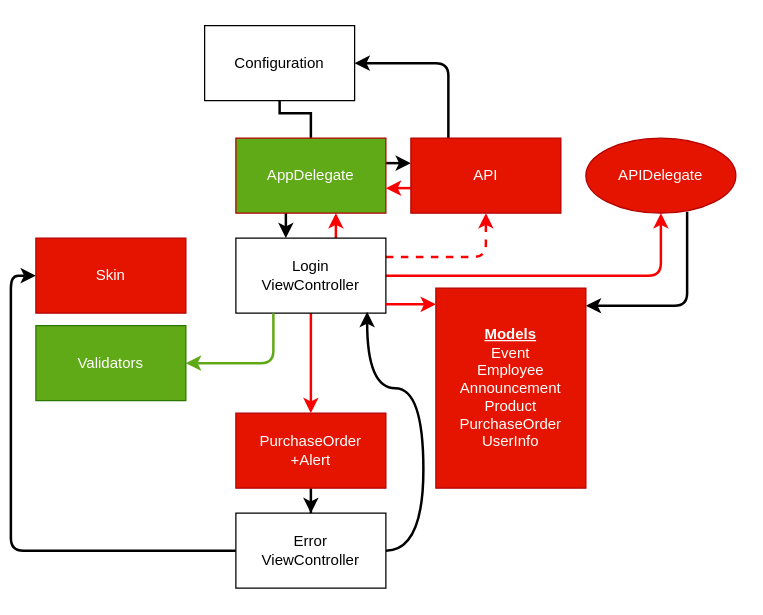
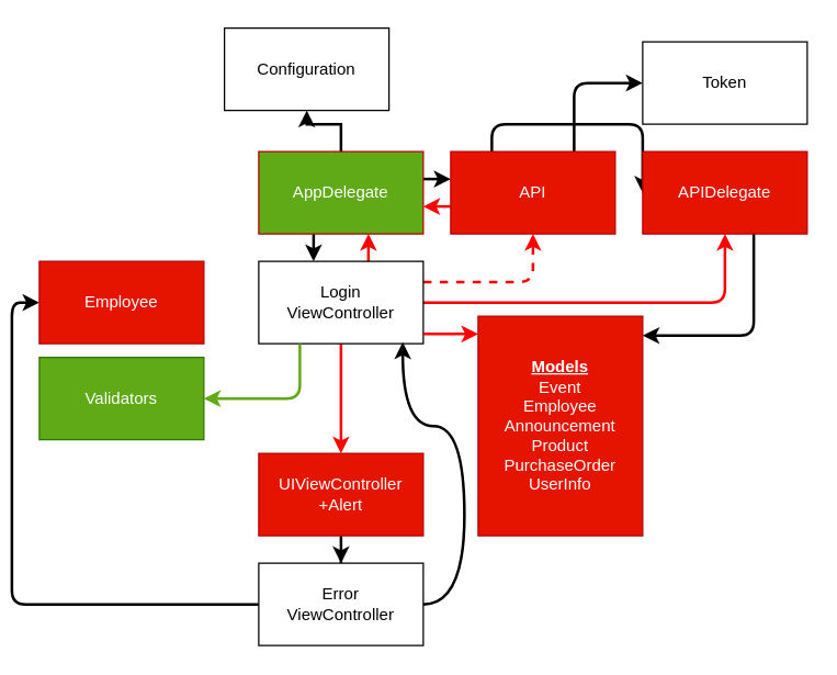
  <mxCell id="0" />
  <mxCell id="1" parent="0" />
  <mxCell id="2" value="" style="edgeStyle=orthogonalEdgeStyle;rounded=0;orthogonalLoop=1;jettySize=auto;html=1;strokeColor=#fa0000;strokeWidth=2;" parent="1" edge="1"><mxGeometry relative="1" as="geometry"><mxPoint x="260" y="190" as="sourcePoint" /><mxPoint x="260" y="170" as="targetPoint" /></mxGeometry></mxCell>
  <mxCell id="3" style="edgeStyle=orthogonalEdgeStyle;rounded=1;orthogonalLoop=1;jettySize=auto;html=1;entryX=0.5;entryY=1;entryDx=0;entryDy=0;curved=0;strokeColor=#fa0000;exitX=1;exitY=0.25;exitDx=0;exitDy=0;strokeWidth=2;dashed=1;" parent="1" source="6" target="14" edge="1"><mxGeometry relative="1" as="geometry" /></mxCell>
  <mxCell id="4" value="" style="edgeStyle=orthogonalEdgeStyle;rounded=0;orthogonalLoop=1;jettySize=auto;html=1;strokeWidth=2;strokeColor=#fa0000;" parent="1" edge="1"><mxGeometry relative="1" as="geometry"><mxPoint x="240" y="250" as="sourcePoint" /><mxPoint x="240" y="330" as="targetPoint" /></mxGeometry></mxCell>
  <mxCell id="5" value="" style="edgeStyle=orthogonalEdgeStyle;rounded=1;orthogonalLoop=1;jettySize=auto;html=1;curved=0;exitX=1;exitY=0.5;exitDx=0;exitDy=0;strokeColor=#fa0000;strokeWidth=2;" edge="1" parent="1" source="6" target="21"><mxGeometry relative="1" as="geometry" /></mxCell>
  <mxCell id="6" value="Login&lt;br&gt;ViewController" style="rounded=0;whiteSpace=wrap;html=1;" parent="1" vertex="1"><mxGeometry x="180" y="190" width="120" height="60" as="geometry" /></mxCell>
  <mxCell id="7" value="" style="edgeStyle=orthogonalEdgeStyle;rounded=0;orthogonalLoop=1;jettySize=auto;html=1;strokeWidth=2;" parent="1" edge="1"><mxGeometry relative="1" as="geometry"><mxPoint x="300" y="130" as="sourcePoint" /><mxPoint x="320" y="130" as="targetPoint" /></mxGeometry></mxCell>
  <mxCell id="8" style="edgeStyle=orthogonalEdgeStyle;rounded=0;orthogonalLoop=1;jettySize=auto;html=1;entryX=0.25;entryY=0;entryDx=0;entryDy=0;exitX=0.25;exitY=1;exitDx=0;exitDy=0;strokeWidth=2;" edge="1" parent="1"><mxGeometry relative="1" as="geometry"><mxPoint x="220" y="170" as="sourcePoint" /><mxPoint x="220" y="190" as="targetPoint" /></mxGeometry></mxCell>
- <mxCell id="9" style="edgeStyle=orthogonalEdgeStyle;rounded=0;orthogonalLoop=1;jettySize=auto;html=1;entryX=0.5;entryY=1;entryDx=0;entryDy=0;strokeWidth=2;endArrow=none;" edge="1" parent="1" source="10" target="24"><mxGeometry relative="1" as="geometry" /></mxCell>
+ <mxCell id="9" style="edgeStyle=orthogonalEdgeStyle;rounded=0;orthogonalLoop=1;jettySize=auto;html=1;entryX=0.5;entryY=1;entryDx=0;entryDy=0;strokeWidth=2;" edge="1" parent="1" source="10" target="24"><mxGeometry relative="1" as="geometry" /></mxCell>
  <mxCell id="10" value="AppDelegate" style="rounded=0;whiteSpace=wrap;html=1;fillColor=#60a917;fontColor=#ffffff;strokeColor=#B20000;" parent="1" vertex="1"><mxGeometry x="180" y="110" width="120" height="60" as="geometry" /></mxCell>
  <mxCell id="11" style="edgeStyle=orthogonalEdgeStyle;rounded=0;orthogonalLoop=1;jettySize=auto;html=1;entryX=1;entryY=0.5;entryDx=0;entryDy=0;strokeColor=#f90101;strokeWidth=2;" edge="1" parent="1"><mxGeometry relative="1" as="geometry"><mxPoint x="320" y="150" as="sourcePoint" /><mxPoint x="300" y="150" as="targetPoint" /></mxGeometry></mxCell>
- <mxCell id="13" style="edgeStyle=orthogonalEdgeStyle;rounded=1;orthogonalLoop=1;jettySize=auto;html=1;entryX=1;entryY=0.5;entryDx=0;entryDy=0;exitX=0.25;exitY=0;exitDx=0;exitDy=0;curved=0;strokeWidth=2;" edge="1" parent="1" source="14" target="24"><mxGeometry relative="1" as="geometry" /></mxCell>
+ <mxCell id="12" value="" style="edgeStyle=orthogonalEdgeStyle;rounded=1;orthogonalLoop=1;jettySize=auto;html=1;entryX=0;entryY=0.5;entryDx=0;entryDy=0;exitX=0.75;exitY=0;exitDx=0;exitDy=0;curved=0;strokeWidth=2;" edge="1" parent="1" source="14" target="25"><mxGeometry relative="1" as="geometry" /></mxCell>
+ <mxCell id="13" style="edgeStyle=orthogonalEdgeStyle;rounded=1;orthogonalLoop=1;jettySize=auto;html=1;exitX=0.25;exitY=0;exitDx=0;exitDy=0;curved=0;strokeWidth=2;" edge="1" parent="1" source="14" target="21"><mxGeometry relative="1" as="geometry" /></mxCell>
  <mxCell id="14" value="API" style="rounded=0;whiteSpace=wrap;html=1;fillColor=#e51400;fontColor=#ffffff;strokeColor=#B20000;" parent="1" vertex="1"><mxGeometry x="320" y="110" width="120" height="60" as="geometry" /></mxCell>
- <mxCell id="15" value="Skin" style="whiteSpace=wrap;html=1;rounded=0;fillColor=#e51400;fontColor=#ffffff;strokeColor=#B20000;" parent="1" vertex="1"><mxGeometry x="20" y="190" width="120" height="60" as="geometry" /></mxCell>
+ <mxCell id="15" value="Employee" style="whiteSpace=wrap;html=1;rounded=0;fillColor=#e51400;fontColor=#ffffff;strokeColor=#B20000;" parent="1" vertex="1"><mxGeometry x="20" y="190" width="120" height="60" as="geometry" /></mxCell>
  <mxCell id="16" value="" style="edgeStyle=orthogonalEdgeStyle;rounded=0;orthogonalLoop=1;jettySize=auto;html=1;strokeWidth=2;" edge="1" parent="1" source="17" target="28"><mxGeometry relative="1" as="geometry" /></mxCell>
- <mxCell id="17" value="PurchaseOrder&lt;br&gt;+Alert" style="rounded=0;whiteSpace=wrap;html=1;fillColor=#e51400;fontColor=#ffffff;strokeColor=#B20000;" parent="1" vertex="1"><mxGeometry x="180" y="330" width="120" height="60" as="geometry" /></mxCell>
+ <mxCell id="17" value="UIViewController&lt;br&gt;+Alert" style="rounded=0;whiteSpace=wrap;html=1;fillColor=#e51400;fontColor=#ffffff;strokeColor=#B20000;" parent="1" vertex="1"><mxGeometry x="180" y="330" width="120" height="60" as="geometry" /></mxCell>
  <mxCell id="18" style="edgeStyle=orthogonalEdgeStyle;rounded=1;orthogonalLoop=1;jettySize=auto;html=1;curved=0;exitX=0.25;exitY=1;exitDx=0;exitDy=0;entryX=1;entryY=0.5;entryDx=0;entryDy=0;strokeColor=#60a916;strokeWidth=2;" parent="1" source="6" target="19" edge="1"><mxGeometry relative="1" as="geometry" /></mxCell>
  <mxCell id="19" value="Validators" style="rounded=0;whiteSpace=wrap;html=1;strokeColor=#2D7600;fillColor=#60a917;fontColor=#ffffff;" parent="1" vertex="1"><mxGeometry x="20" y="260" width="120" height="60" as="geometry" /></mxCell>
  <mxCell id="20" style="edgeStyle=orthogonalEdgeStyle;rounded=1;orthogonalLoop=1;jettySize=auto;html=1;entryX=1;entryY=0.088;entryDx=0;entryDy=0;exitX=0.675;exitY=0.983;exitDx=0;exitDy=0;curved=0;entryPerimeter=0;exitPerimeter=0;strokeWidth=2;" edge="1" parent="1" source="21" target="22"><mxGeometry relative="1" as="geometry" /></mxCell>
- <mxCell id="21" value="APIDelegate" style="ellipse;whiteSpace=wrap;html=1;fillColor=#e51400;fontColor=#ffffff;strokeColor=#B20000;" vertex="1" parent="1"><mxGeometry x="460" y="110" width="120" height="60" as="geometry" /></mxCell>
+ <mxCell id="21" value="APIDelegate" style="whiteSpace=wrap;html=1;rounded=0;fillColor=#e51400;fontColor=#ffffff;strokeColor=#B20000;" vertex="1" parent="1"><mxGeometry x="460" y="110" width="120" height="60" as="geometry" /></mxCell>
  <mxCell id="22" value="&lt;b&gt;&lt;u&gt;Models&lt;/u&gt;&lt;/b&gt;&lt;br&gt;Event&lt;br&gt;Employee&lt;br&gt;Announcement&lt;br&gt;Product&lt;br&gt;PurchaseOrder&lt;br&gt;UserInfo" style="whiteSpace=wrap;html=1;rounded=0;fillColor=#e51400;strokeColor=#B20000;fontColor=#ffffff;" vertex="1" parent="1"><mxGeometry x="340" y="230" width="120" height="160" as="geometry" /></mxCell>
  <mxCell id="23" style="edgeStyle=orthogonalEdgeStyle;rounded=0;orthogonalLoop=1;jettySize=auto;html=1;entryX=0;entryY=0.081;entryDx=0;entryDy=0;entryPerimeter=0;exitX=1;exitY=0.883;exitDx=0;exitDy=0;exitPerimeter=0;strokeColor=#fa0000;strokeWidth=2;" edge="1" parent="1" source="6" target="22"><mxGeometry relative="1" as="geometry" /></mxCell>
  <mxCell id="24" value="Configuration" style="whiteSpace=wrap;html=1;rounded=0;" vertex="1" parent="1"><mxGeometry x="155" y="20" width="120" height="60" as="geometry" /></mxCell>
+ <mxCell id="25" value="Token" style="whiteSpace=wrap;html=1;rounded=0;" vertex="1" parent="1"><mxGeometry x="460" y="30" width="120" height="60" as="geometry" /></mxCell>
  <mxCell id="26" style="edgeStyle=orthogonalEdgeStyle;rounded=0;orthogonalLoop=1;jettySize=auto;html=1;entryX=0.875;entryY=0.983;entryDx=0;entryDy=0;exitX=1;exitY=0.5;exitDx=0;exitDy=0;entryPerimeter=0;curved=1;strokeWidth=2;" edge="1" parent="1" source="28" target="6"><mxGeometry relative="1" as="geometry"><Array as="points"><mxPoint x="330" y="440" /><mxPoint x="330" y="310" /><mxPoint x="285" y="310" /></Array></mxGeometry></mxCell>
  <mxCell id="27" style="edgeStyle=orthogonalEdgeStyle;rounded=1;orthogonalLoop=1;jettySize=auto;html=1;entryX=0;entryY=0.5;entryDx=0;entryDy=0;curved=0;strokeWidth=2;" edge="1" parent="1" source="28" target="15"><mxGeometry relative="1" as="geometry" /></mxCell>
  <mxCell id="28" value="Error&lt;br&gt;ViewController" style="whiteSpace=wrap;html=1;rounded=0;" vertex="1" parent="1"><mxGeometry x="180" y="410" width="120" height="60" as="geometry" /></mxCell>
